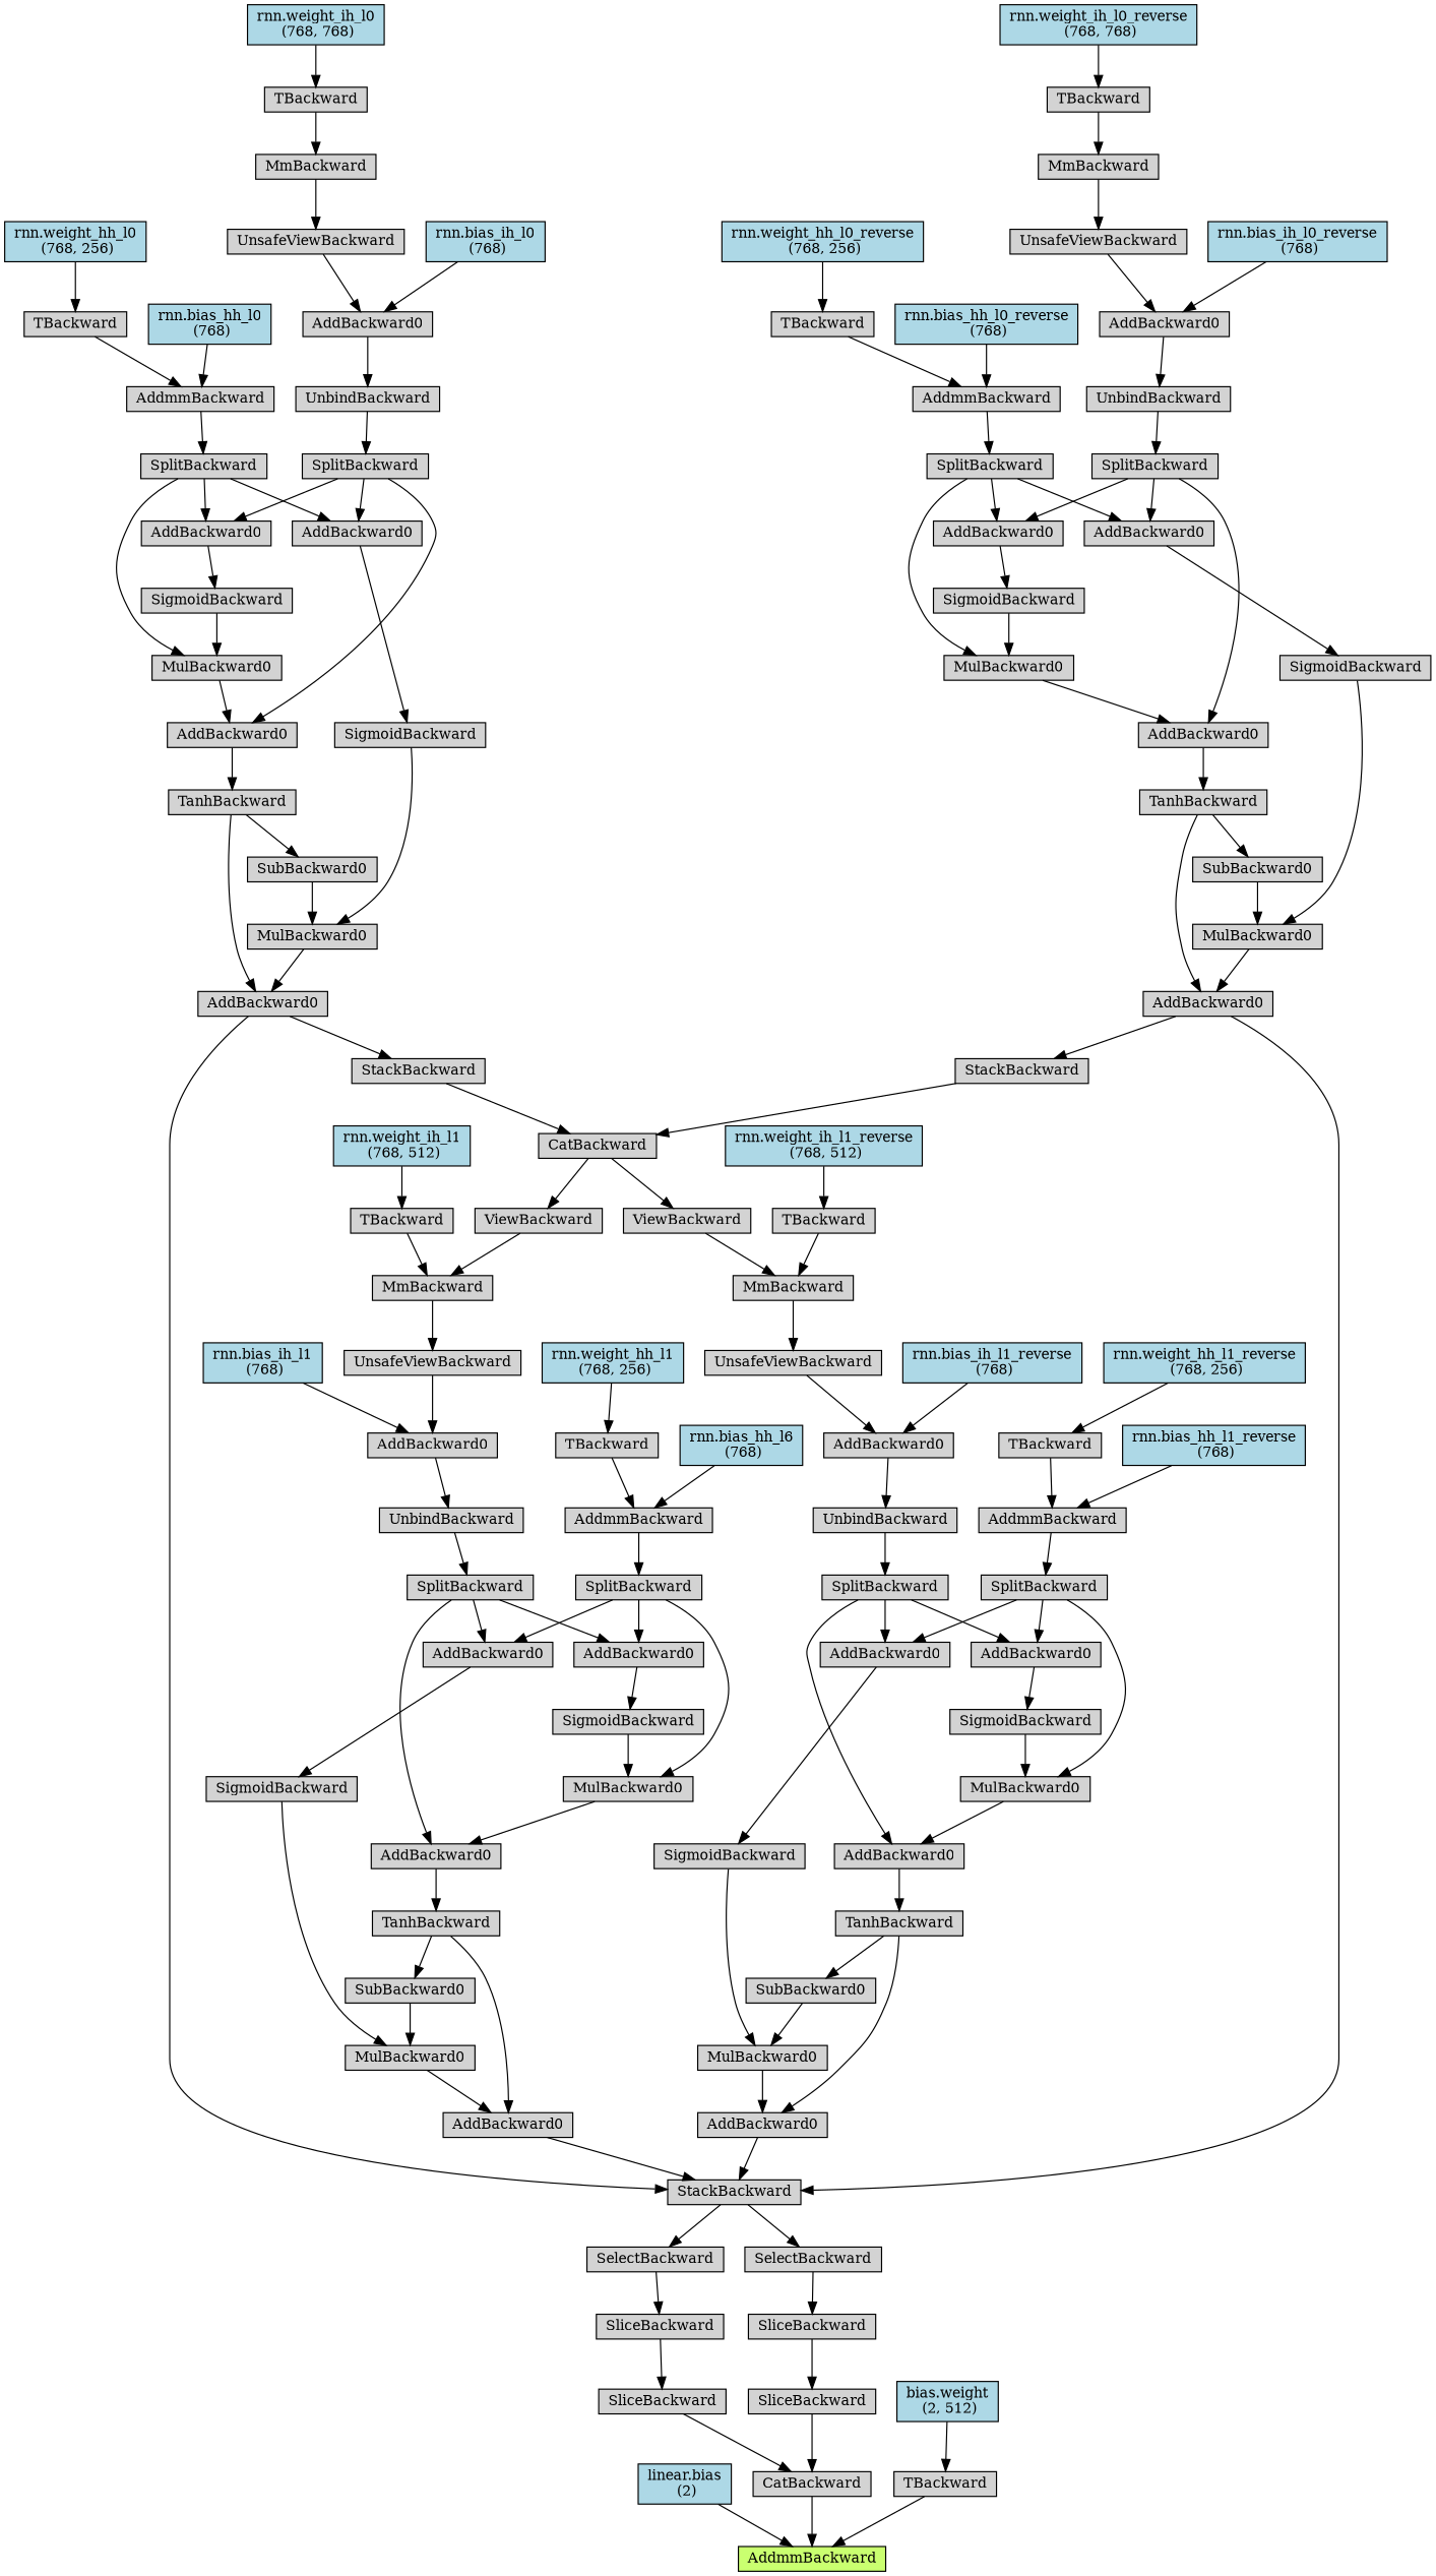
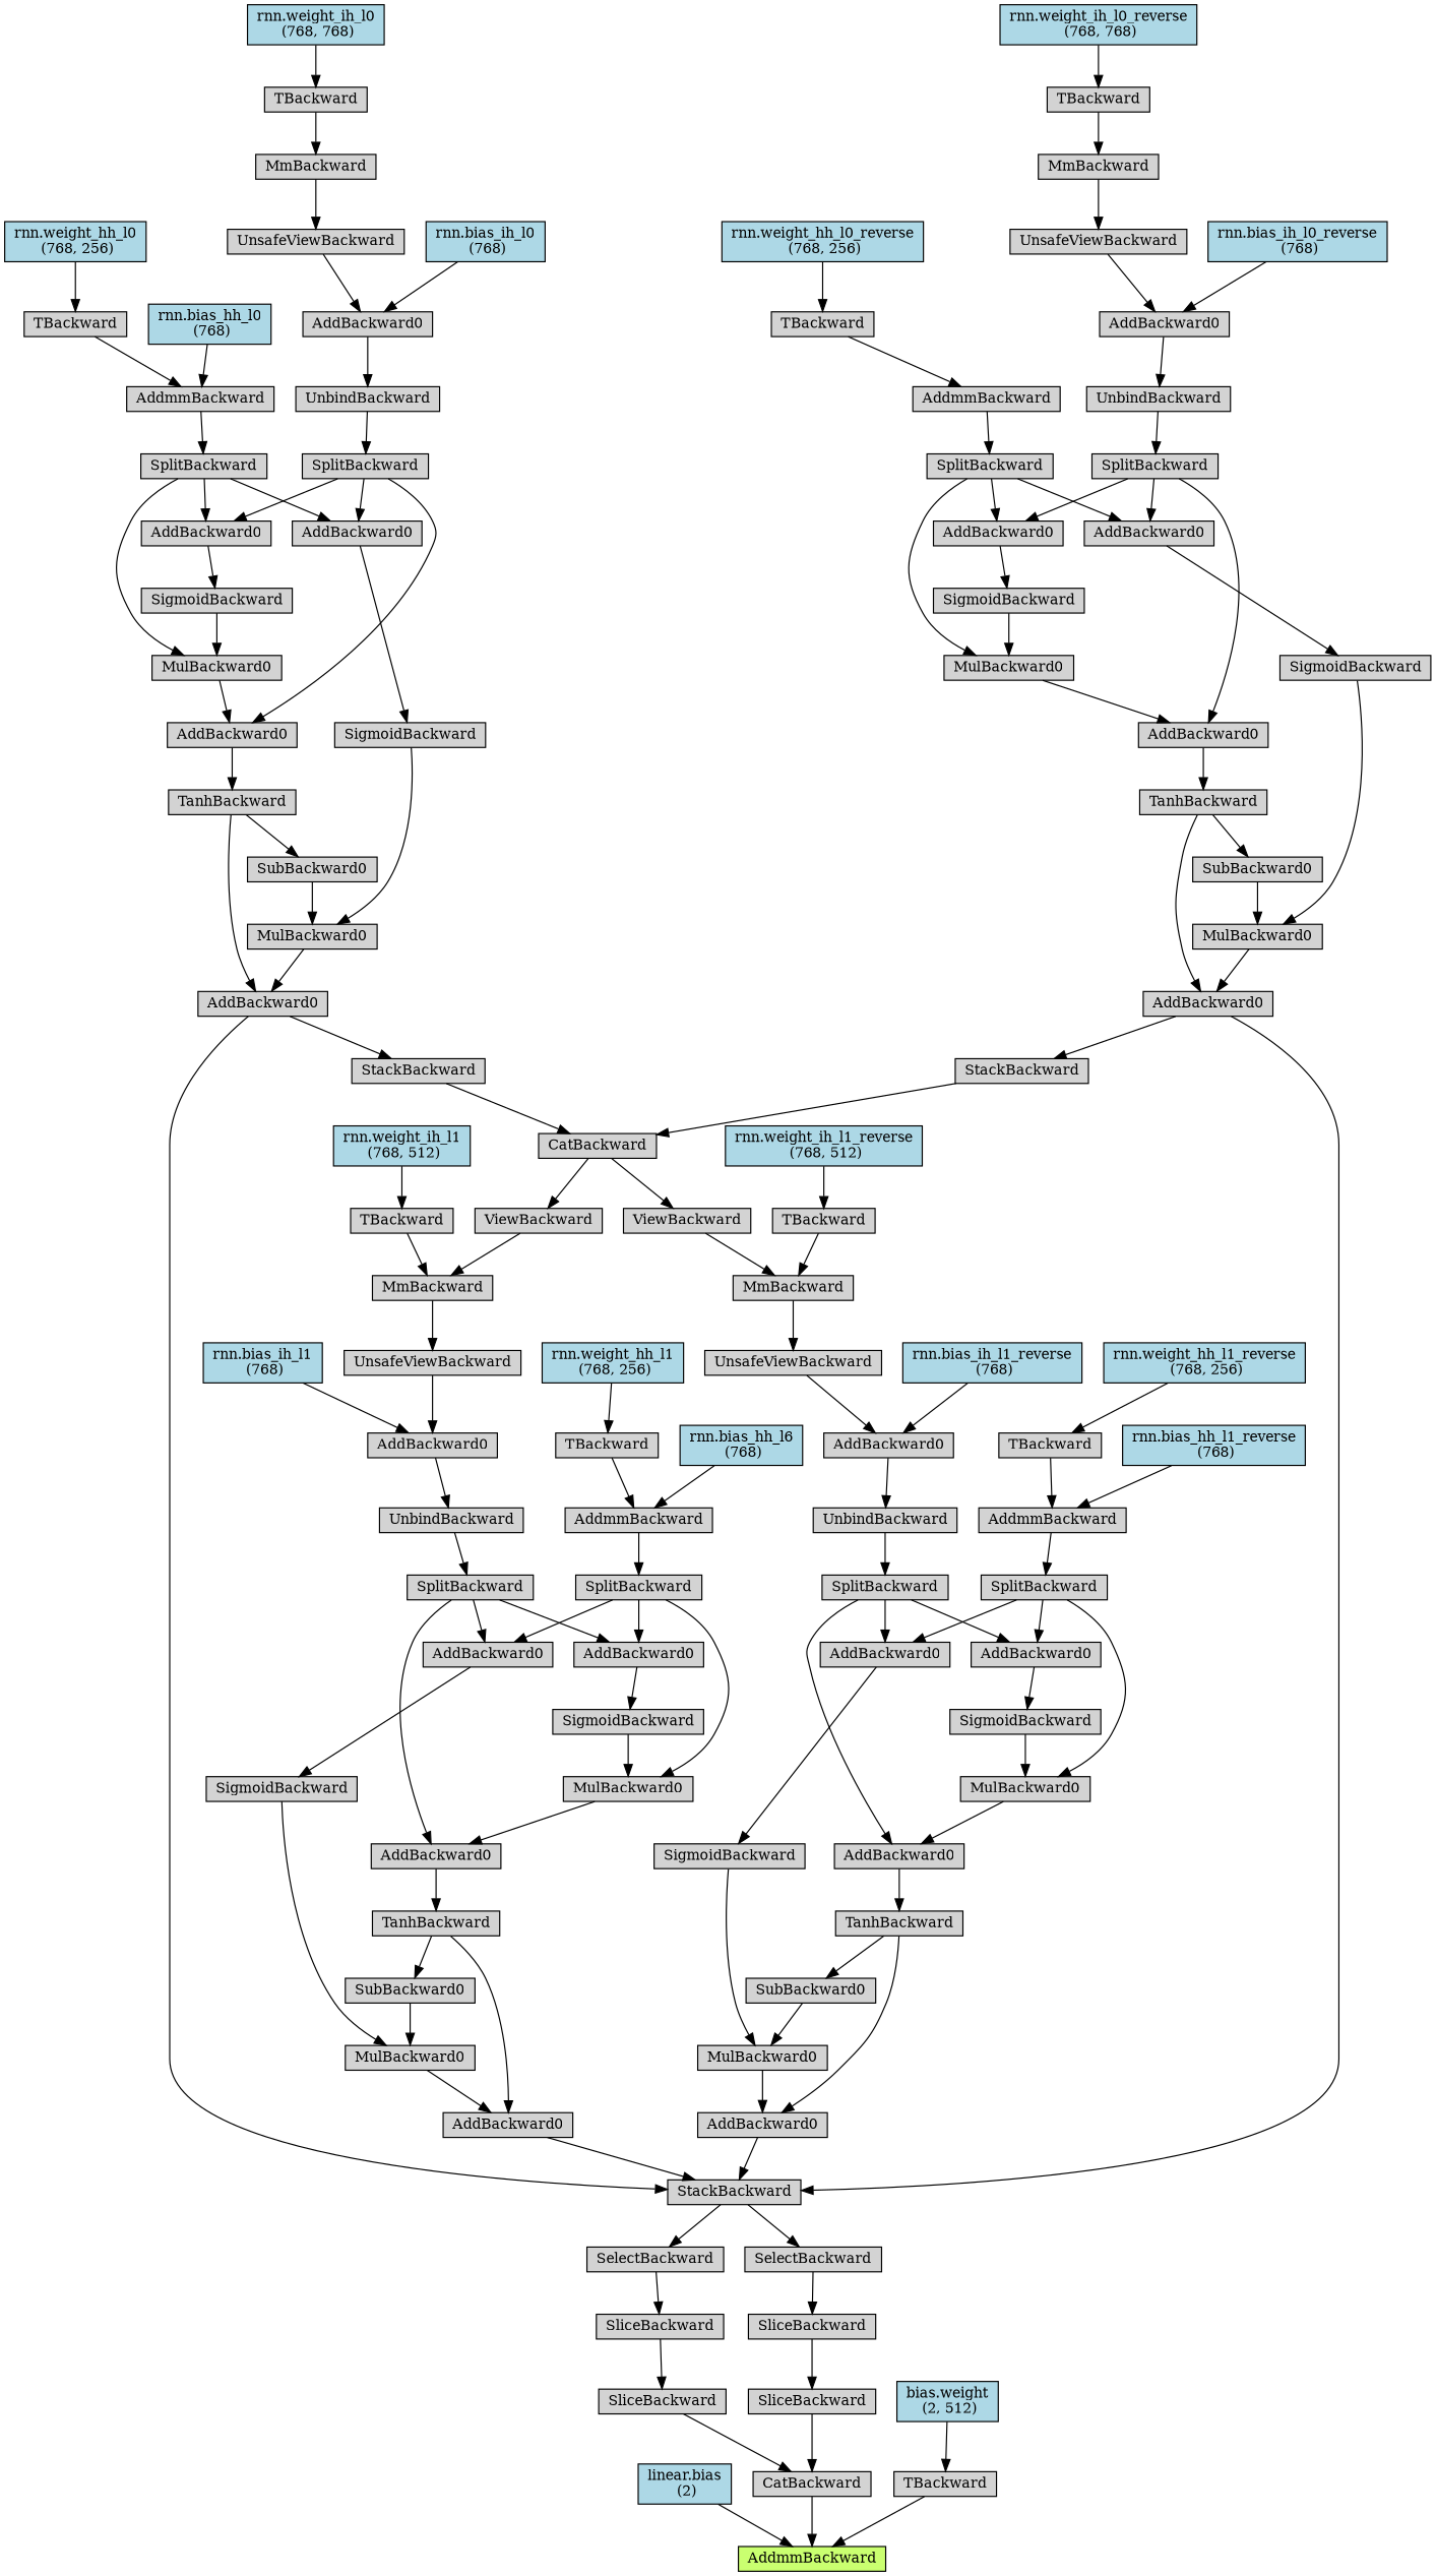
  digraph {
    node [align=left fontsize=12 ranksep=0.1 shape=box style=filled]
    n1 [fillcolor=darkolivegreen1 height=0.2 label=AddmmBackward]
    n2 [fillcolor=lightblue height=0.2 label="linear.bias\n (2)"]
    n3 [height=0.2 label=CatBackward]
    n4 [height=0.2 label=SliceBackward]
    n5 [height=0.2 label=SliceBackward]
    n6 [height=0.2 label=SelectBackward]
    n7 [height=0.2 label=StackBackward]
    n8 [height=0.2 label=SelectBackward]
    n9 [height=0.2 label=SliceBackward]
    n10 [height=0.2 label=AddBackward0]
    n11 [height=0.2 label=StackBackward]
    n12 [height=0.2 label=CatBackward]
    n13 [height=0.2 label=MulBackward0]
    n14 [height=0.2 label=SubBackward0]
    n15 [height=0.2 label=TanhBackward]
    n16 [height=0.2 label=AddBackward0]
    n17 [height=0.2 label=SplitBackward]
    n18 [height=0.2 label=AddBackward0]
    n19 [height=0.2 label=AddBackward0]
    n20 [height=0.2 label=SigmoidBackward]
    n21 [height=0.2 label=SigmoidBackward]
    n22 [height=0.2 label=UnbindBackward]
    n23 [height=0.2 label=AddBackward0]
    n24 [height=0.2 label=UnsafeViewBackward]
    n25 [height=0.2 label=MmBackward]
    n26 [height=0.2 label=TBackward]
    n27 [fillcolor=lightblue height=0.2 label="rnn.weight_ih_l0\n (768, 768)"]
    n28 [fillcolor=lightblue height=0.2 label="rnn.bias_ih_l0\n (768)"]
    n29 [height=0.2 label=MulBackward0]
    n30 [height=0.2 label=SplitBackward]
    n31 [height=0.2 label=AddmmBackward]
    n32 [fillcolor=lightblue height=0.2 label="rnn.bias_hh_l0\n (768)"]
    n33 [height=0.2 label=TBackward]
    n34 [fillcolor=lightblue height=0.2 label="rnn.weight_hh_l0\n (768, 256)"]
    n35 [height=0.2 label=AddBackward0]
    n36 [height=0.2 label=StackBackward]
    n37 [height=0.2 label=MulBackward0]
    n38 [height=0.2 label=SubBackward0]
    n39 [height=0.2 label=TanhBackward]
    n40 [height=0.2 label=AddBackward0]
    n41 [height=0.2 label=SplitBackward]
    n42 [height=0.2 label=AddBackward0]
    n43 [height=0.2 label=AddBackward0]
    n44 [height=0.2 label=SigmoidBackward]
    n45 [height=0.2 label=SigmoidBackward]
    n46 [height=0.2 label=UnbindBackward]
    n47 [height=0.2 label=AddBackward0]
    n48 [height=0.2 label=UnsafeViewBackward]
    n49 [height=0.2 label=MmBackward]
    n50 [height=0.2 label=TBackward]
    n51 [fillcolor=lightblue height=0.2 label="rnn.weight_ih_l0_reverse\n (768, 768)"]
    n52 [fillcolor=lightblue height=0.2 label="rnn.bias_ih_l0_reverse\n (768)"]
    n53 [height=0.2 label=MulBackward0]
    n54 [height=0.2 label=SplitBackward]
    n55 [height=0.2 label=AddmmBackward]
-   n56 [fillcolor=lightblue height=0.2 label="rnn.bias_hh_l0_reverse\n (768)"]
    n57 [height=0.2 label=TBackward]
    n58 [fillcolor=lightblue height=0.2 label="rnn.weight_hh_l0_reverse\n (768, 256)"]
    n59 [height=0.2 label=AddBackward0]
    n60 [height=0.2 label=MulBackward0]
    n61 [height=0.2 label=SubBackward0]
    n62 [height=0.2 label=TanhBackward]
    n63 [height=0.2 label=AddBackward0]
    n64 [height=0.2 label=SplitBackward]
    n65 [height=0.2 label=AddBackward0]
    n66 [height=0.2 label=AddBackward0]
    n67 [height=0.2 label=SigmoidBackward]
    n68 [height=0.2 label=SigmoidBackward]
    n69 [height=0.2 label=UnbindBackward]
    n70 [height=0.2 label=AddBackward0]
    n71 [height=0.2 label=UnsafeViewBackward]
    n72 [height=0.2 label=MmBackward]
    n73 [height=0.2 label=ViewBackward]
    n74 [height=0.2 label=ViewBackward]
    n75 [height=0.2 label=MmBackward]
    n76 [height=0.2 label=TBackward]
    n77 [fillcolor=lightblue height=0.2 label="rnn.weight_ih_l1\n (768, 512)"]
    n78 [fillcolor=lightblue height=0.2 label="rnn.bias_ih_l1\n (768)"]
    n79 [height=0.2 label=MulBackward0]
    n80 [height=0.2 label=SplitBackward]
    n81 [height=0.2 label=AddmmBackward]
    n82 [fillcolor=lightblue height=0.2 label="rnn.bias_hh_l6\n (768)"]
    n83 [height=0.2 label=TBackward]
    n84 [fillcolor=lightblue height=0.2 label="rnn.weight_hh_l1\n (768, 256)"]
    n85 [height=0.2 label=AddBackward0]
    n86 [height=0.2 label=MulBackward0]
    n87 [height=0.2 label=SubBackward0]
    n88 [height=0.2 label=TanhBackward]
    n89 [height=0.2 label=AddBackward0]
    n90 [height=0.2 label=SplitBackward]
    n91 [height=0.2 label=AddBackward0]
    n92 [height=0.2 label=AddBackward0]
    n93 [height=0.2 label=SigmoidBackward]
    n94 [height=0.2 label=SigmoidBackward]
    n95 [height=0.2 label=UnbindBackward]
    n96 [height=0.2 label=AddBackward0]
    n97 [height=0.2 label=UnsafeViewBackward]
    n98 [height=0.2 label=TBackward]
    n99 [fillcolor=lightblue height=0.2 label="rnn.weight_ih_l1_reverse\n (768, 512)"]
    n100 [fillcolor=lightblue height=0.2 label="rnn.bias_ih_l1_reverse\n (768)"]
    n101 [height=0.2 label=MulBackward0]
    n102 [height=0.2 label=SplitBackward]
    n103 [height=0.2 label=AddmmBackward]
    n104 [fillcolor=lightblue height=0.2 label="rnn.bias_hh_l1_reverse\n (768)"]
    n105 [height=0.2 label=TBackward]
    n106 [fillcolor=lightblue height=0.2 label="rnn.weight_hh_l1_reverse\n (768, 256)"]
    n107 [height=0.2 label=SliceBackward]
    n108 [height=0.2 label=TBackward]
    n109 [fillcolor=lightblue height=0.2 label="bias.weight\n (2, 512)"]
    n2 -> n1
    n3 -> n1
    n4 -> n3
    n5 -> n4
    n6 -> n5
    n7 -> n6
    n7 -> n8
    n8 -> n9
    n9 -> n107
    n10 -> n7
    n10 -> n11
    n11 -> n12
    n12 -> n73
    n12 -> n74
    n13 -> n10
    n14 -> n13
    n15 -> n10
    n15 -> n14
    n16 -> n15
    n17 -> n16
    n17 -> n18
    n17 -> n19
    n18 -> n20
    n19 -> n21
    n20 -> n29
    n21 -> n13
    n22 -> n17
    n23 -> n22
    n24 -> n23
    n25 -> n24
    n26 -> n25
    n27 -> n26
    n28 -> n23
    n29 -> n16
    n30 -> n18
    n30 -> n19
    n30 -> n29
    n31 -> n30
    n32 -> n31
    n33 -> n31
    n34 -> n33
    n35 -> n7
    n35 -> n36
    n36 -> n12
    n37 -> n35
    n38 -> n37
    n39 -> n35
    n39 -> n38
    n40 -> n39
    n41 -> n40
    n41 -> n42
    n41 -> n43
    n42 -> n44
    n43 -> n45
    n44 -> n53
    n45 -> n37
    n46 -> n41
    n47 -> n46
    n48 -> n47
    n49 -> n48
    n50 -> n49
    n51 -> n50
    n52 -> n47
    n53 -> n40
    n54 -> n42
    n54 -> n43
    n54 -> n53
    n55 -> n54
-   n56 -> n55
    n57 -> n55
    n58 -> n57
    n59 -> n7
    n60 -> n59
    n61 -> n60
    n62 -> n59
    n62 -> n61
    n63 -> n62
    n64 -> n63
    n64 -> n65
    n64 -> n66
    n65 -> n67
    n66 -> n68
    n67 -> n79
    n68 -> n60
    n69 -> n64
    n70 -> n69
    n71 -> n70
    n72 -> n71
    n73 -> n72
    n74 -> n75
    n75 -> n97
    n76 -> n72
    n77 -> n76
    n78 -> n70
    n79 -> n63
    n80 -> n65
    n80 -> n66
    n80 -> n79
    n81 -> n80
    n82 -> n81
    n83 -> n81
    n84 -> n83
    n85 -> n7
    n86 -> n85
    n87 -> n86
    n88 -> n85
    n88 -> n87
    n89 -> n88
    n90 -> n89
    n90 -> n91
    n90 -> n92
    n91 -> n93
    n92 -> n94
    n93 -> n101
    n94 -> n86
    n95 -> n90
    n96 -> n95
    n97 -> n96
    n98 -> n75
    n99 -> n98
    n100 -> n96
    n101 -> n89
    n102 -> n91
    n102 -> n92
    n102 -> n101
    n103 -> n102
    n104 -> n103
    n105 -> n103
    n106 -> n105
    n107 -> n3
    n108 -> n1
    n109 -> n108
  }
